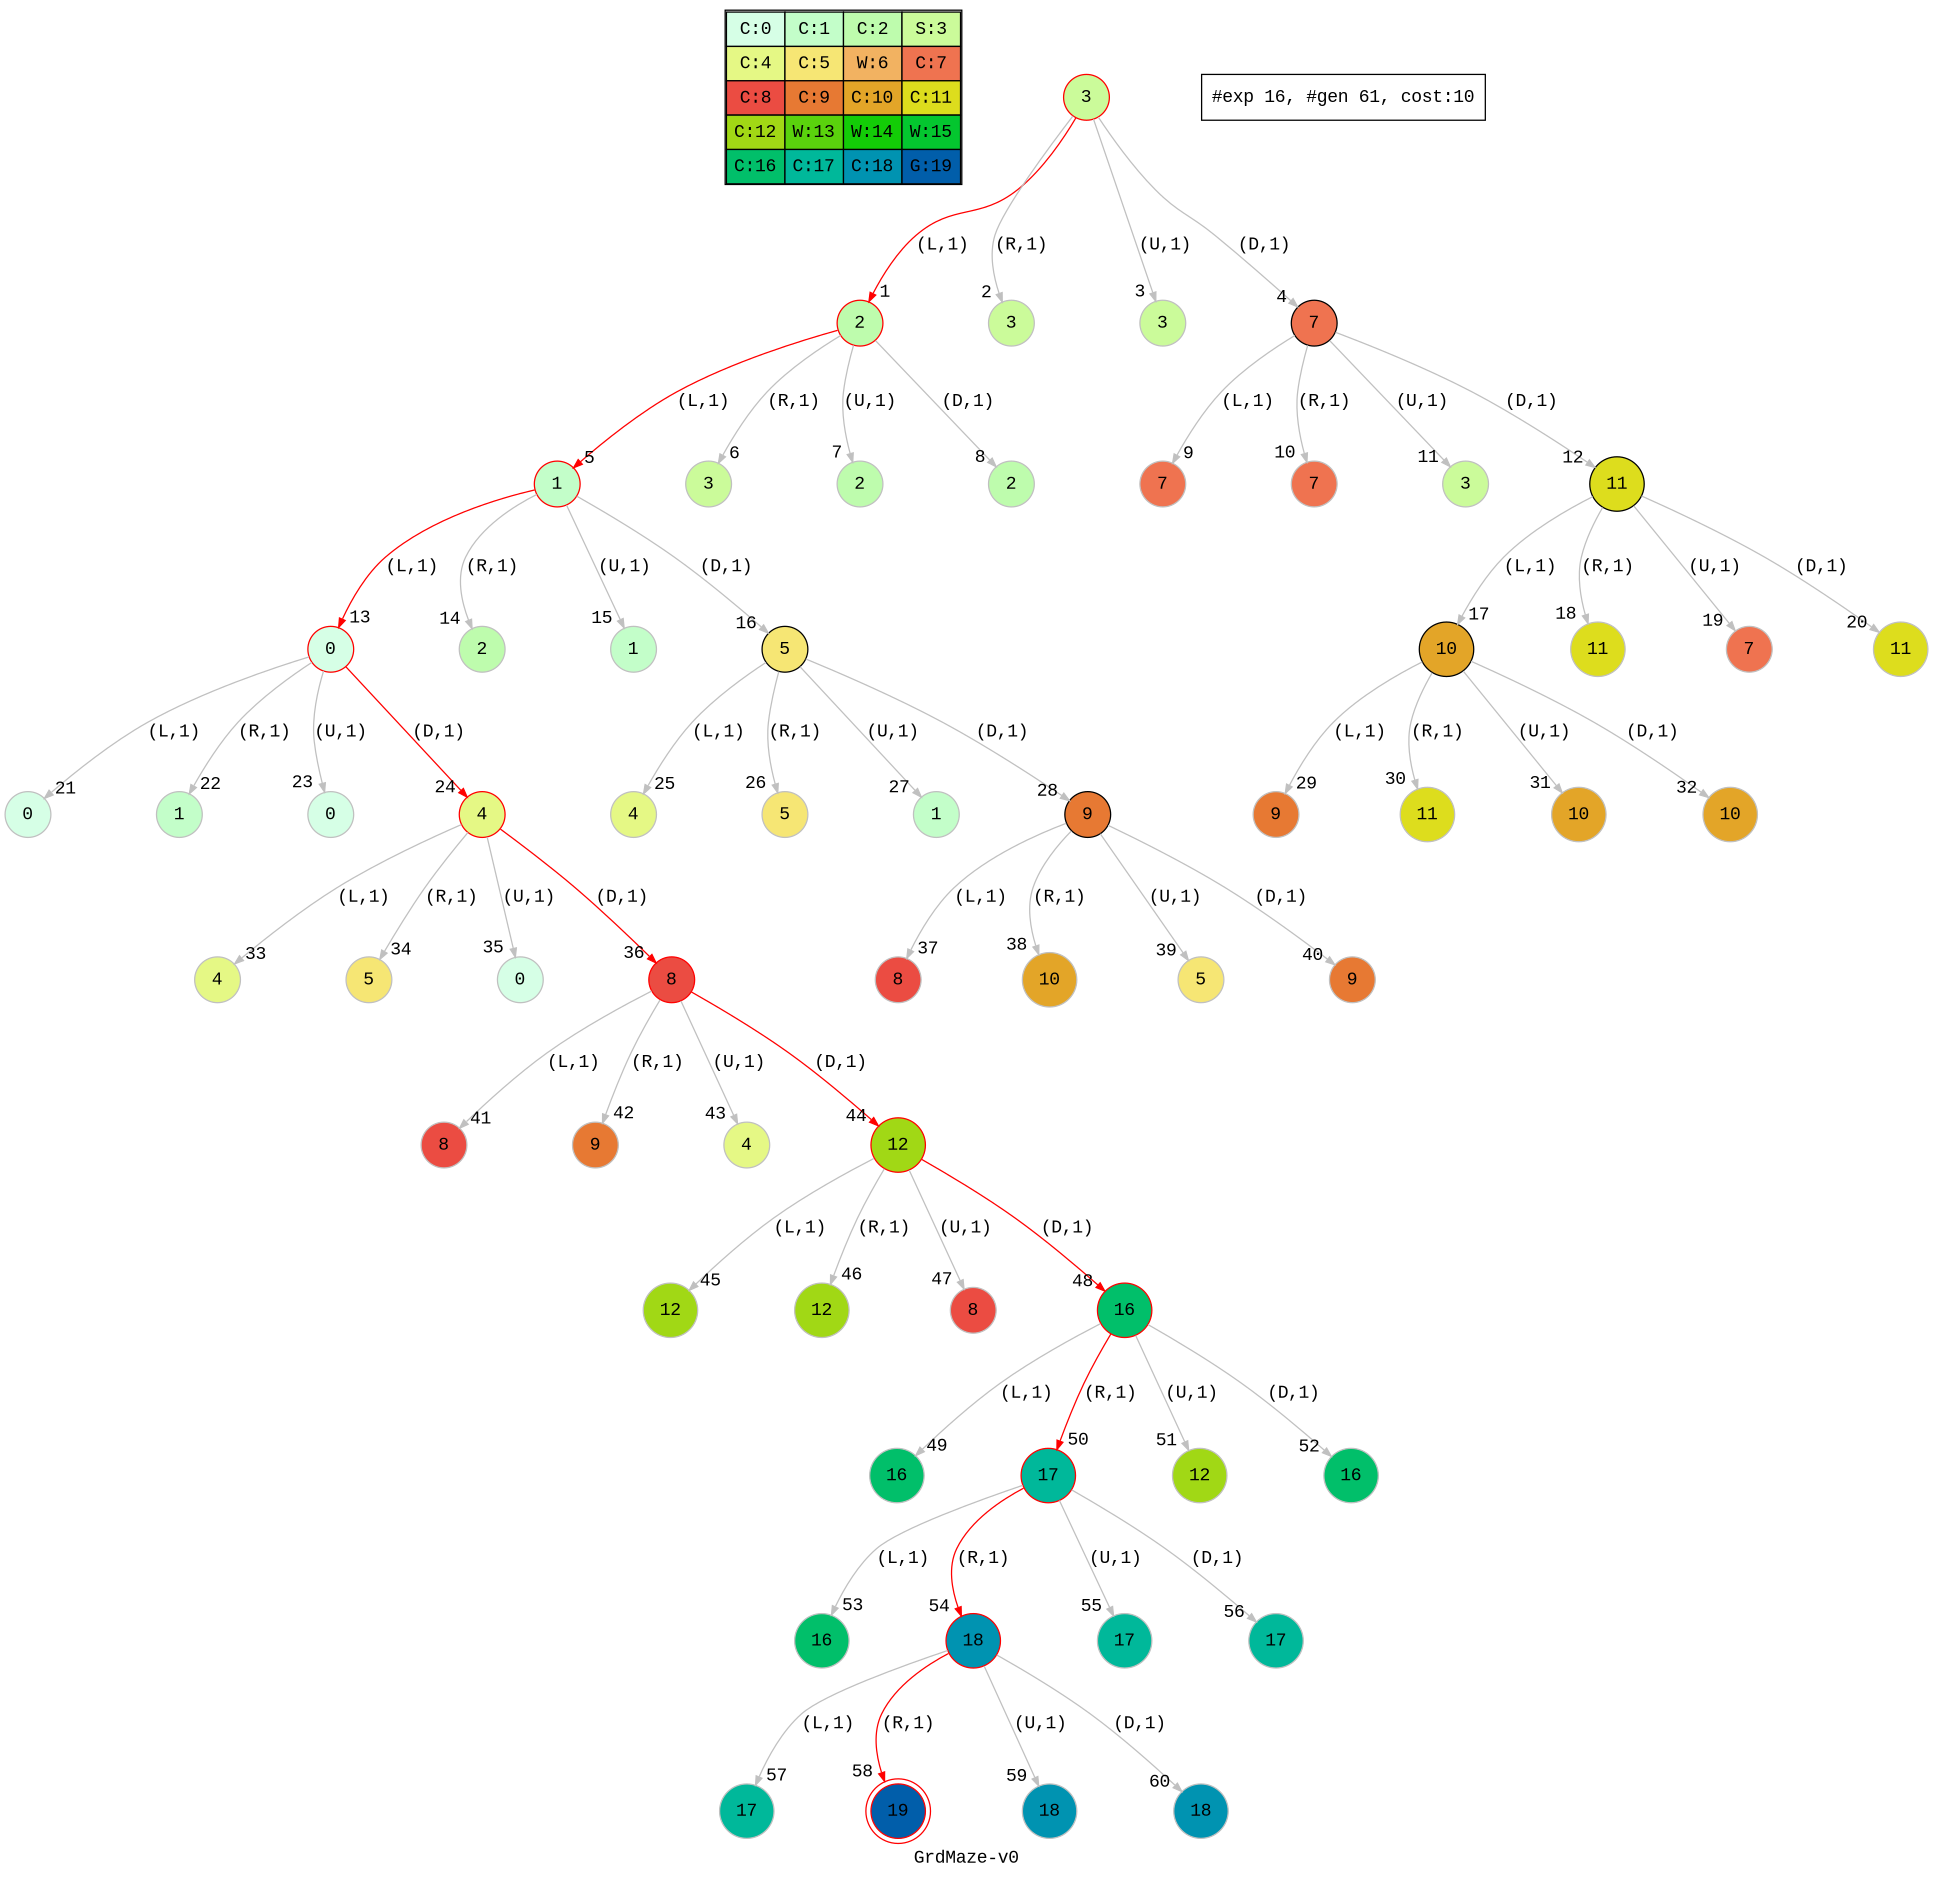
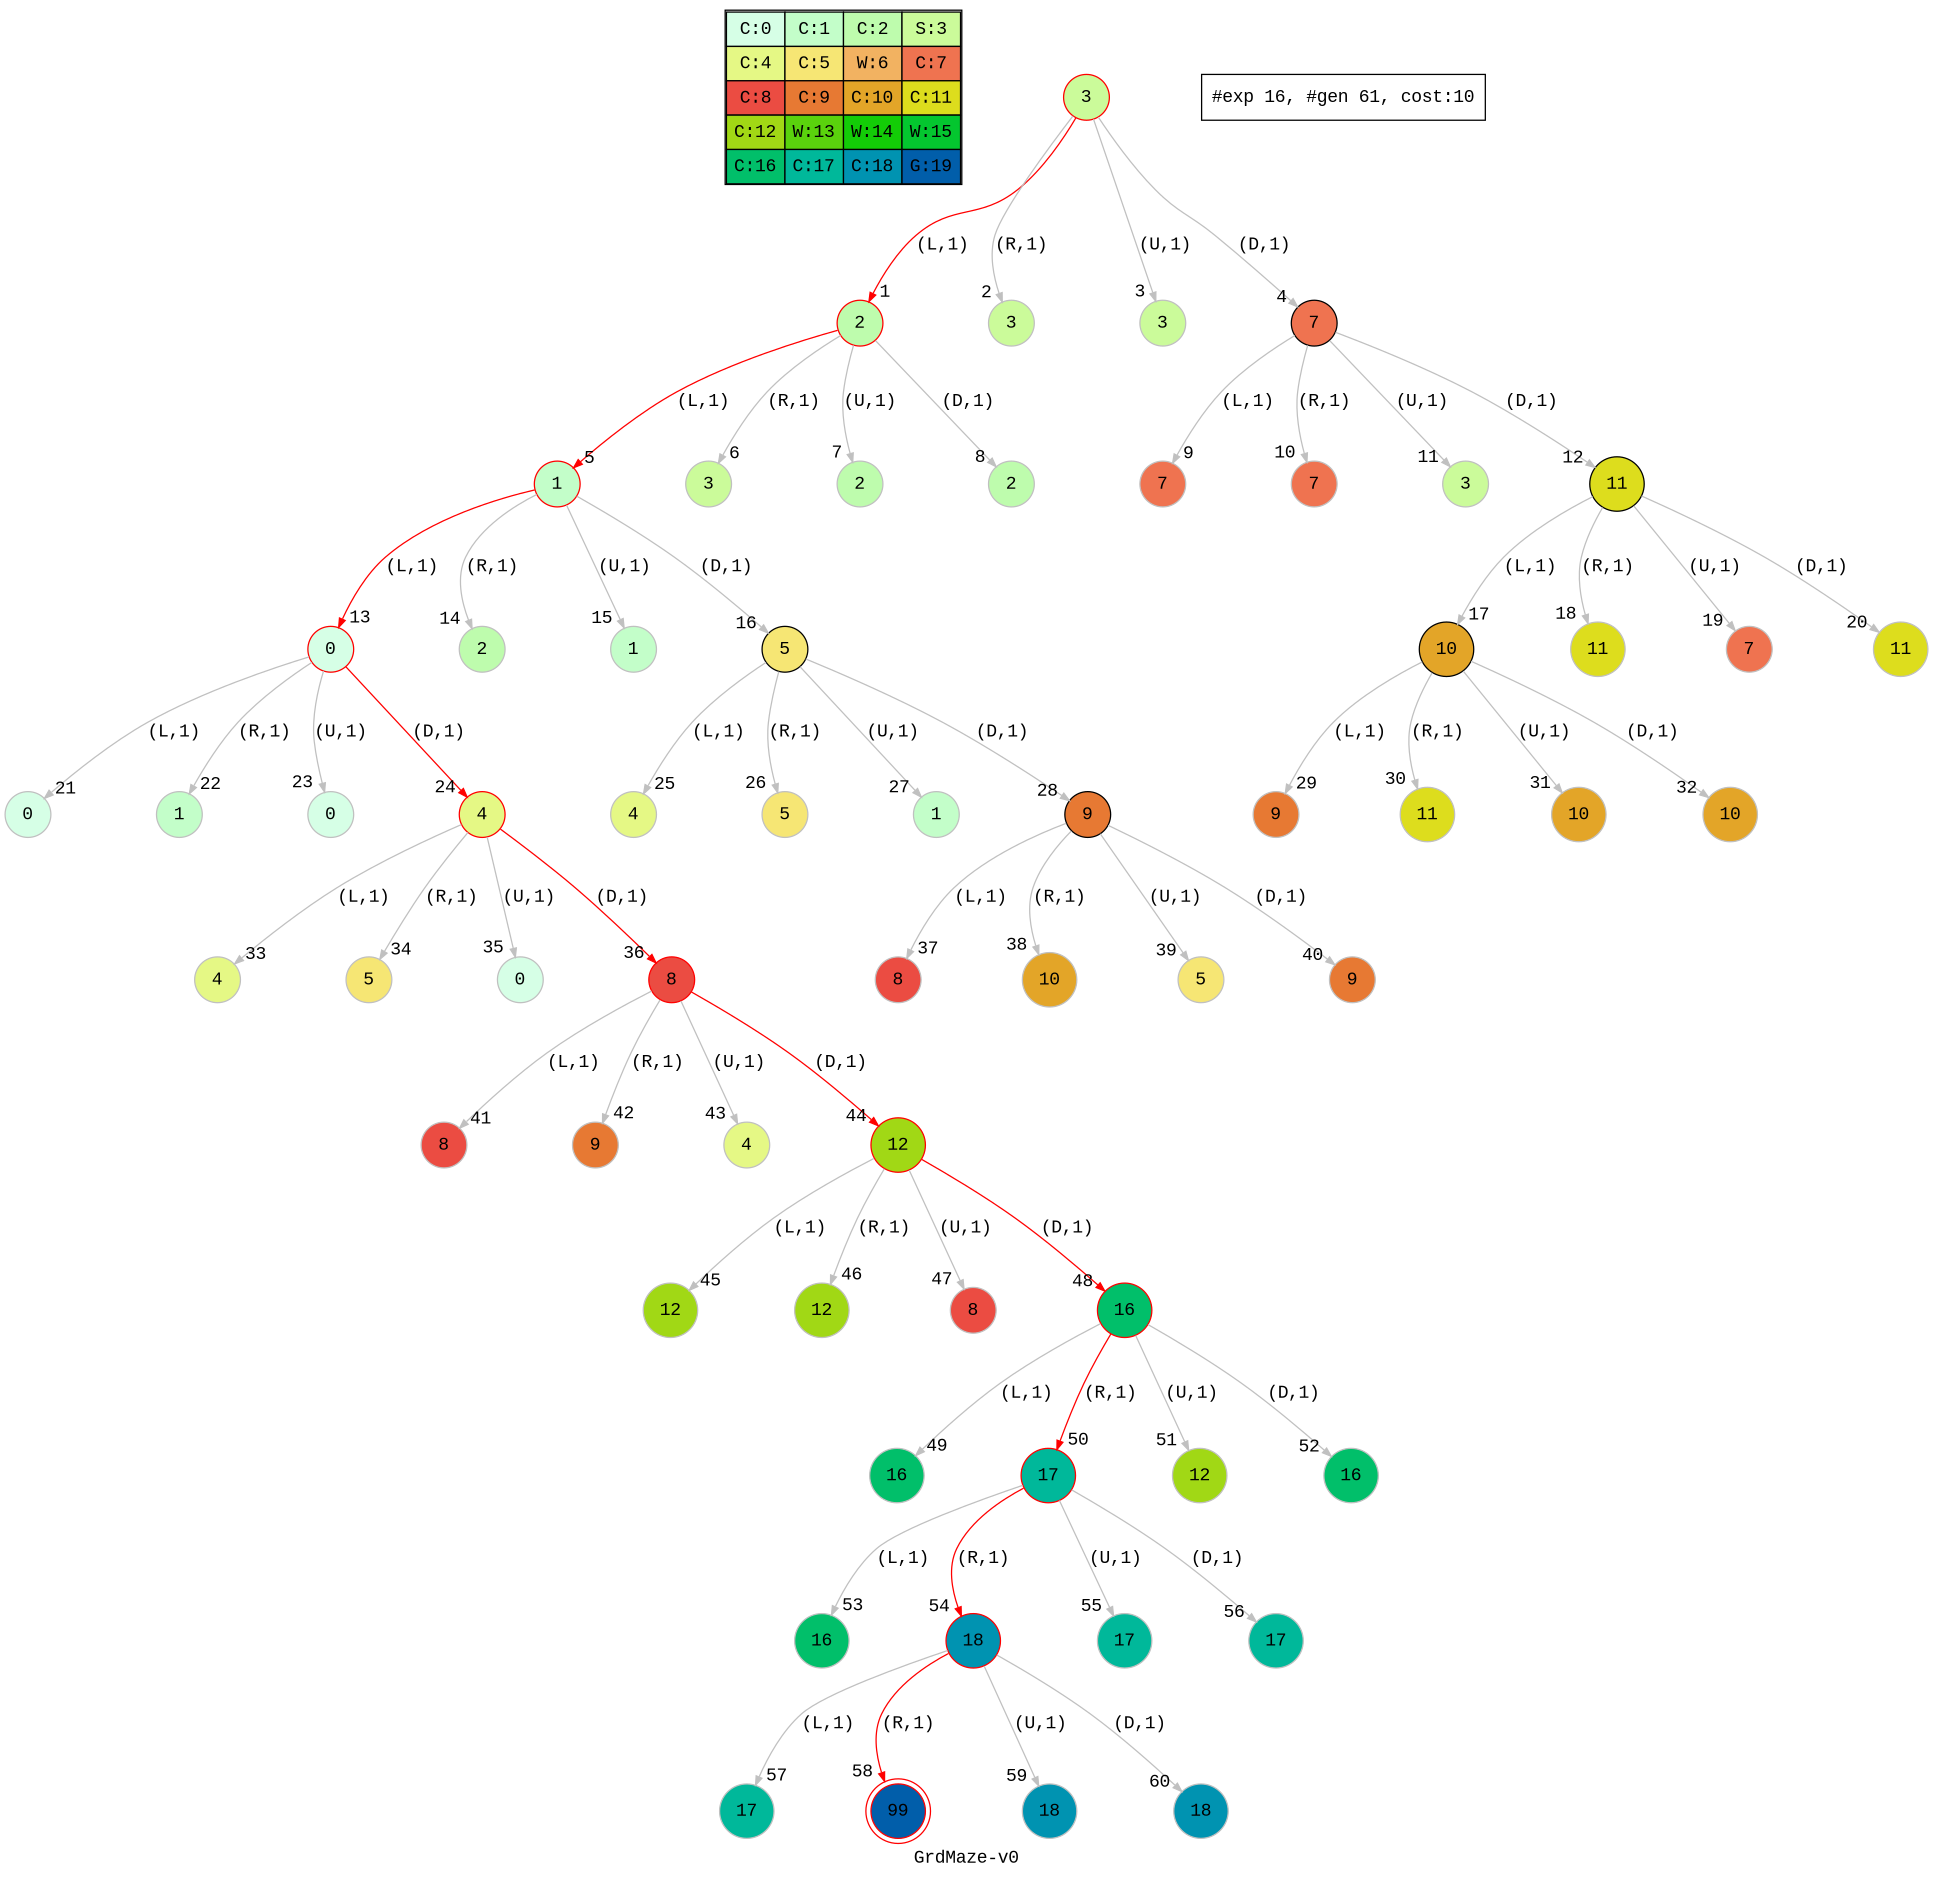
  digraph {
    label="GrdMaze-v0"
    nodesep=1
    ranksep=1
    fontname="Liberation Mono"
    node [shape=circle fontname="Liberation Mono" color=grey fillcolor="0.24901961 0.38410575 0.98063477 1.        " style=filled]
    edge [arrowsize=0.7 color=grey fontname="Liberation Mono"]
    n1 [label=<<table border="1" cellpadding="5" cellspacing="0" cellborder="1"><tr><td bgcolor="0.39803922 0.15947579 0.99679532 1.        ">C:0</td><td bgcolor="0.35098039 0.23194764 0.99315867 1.        ">C:1</td><td bgcolor="0.29607843 0.31486959 0.98720184 1.        ">C:2</td><td bgcolor="0.24901961 0.38410575 0.98063477 1.        ">S:3</td></tr><tr><td bgcolor="0.19411765 0.46220388 0.97128103 1.        ">C:4</td><td bgcolor="0.14705882 0.52643216 0.96182564 1.        ">C:5</td><td bgcolor="0.09215686 0.59770746 0.94913494 1.        ">W:6</td><td bgcolor="0.0372549  0.66454018 0.93467977 1.        ">C:7</td></tr><tr><td bgcolor="0.00980392 0.71791192 0.92090552 1.        ">C:8</td><td bgcolor="0.06470588 0.77520398 0.9032472  1.        ">C:9</td><td bgcolor="0.11176471 0.81974048 0.88677369 1.        ">C:10</td><td bgcolor="0.16666667 0.8660254  0.8660254  1.        ">C:11</td></tr><tr><td bgcolor="0.21372549 0.9005867  0.84695821 1.        ">C:12</td><td bgcolor="0.26862745 0.93467977 0.82325295 1.        ">W:13</td><td bgcolor="0.32352941 0.96182564 0.79801723 1.        ">W:14</td><td bgcolor="0.37058824 0.97940977 0.77520398 1.        ">W:15</td></tr><tr><td bgcolor="0.4254902  0.99315867 0.74725253 1.        ">C:16</td><td bgcolor="0.47254902 0.99907048 0.72218645 1.        ">C:17</td><td bgcolor="0.52745098 0.99907048 0.69169844 1.        ">C:18</td><td bgcolor="0.5745098  0.99315867 0.66454018 1.        ">G:19</td></tr></table>> shape=plaintext color="" fillcolor="" style=""]
    n2 [color=red label=3]
    n3 [color=red fillcolor="0.29607843 0.31486959 0.98720184 1.        " label=2]
    n4 [label=3]
    n5 [label=3]
    n6 [color=black fillcolor="0.0372549  0.66454018 0.93467977 1.        " label=7]
    n7 [color=red fillcolor="0.35098039 0.23194764 0.99315867 1.        " label=1]
    n8 [label=3]
    n9 [fillcolor="0.29607843 0.31486959 0.98720184 1.        " label=2]
    n10 [fillcolor="0.29607843 0.31486959 0.98720184 1.        " label=2]
    n11 [fillcolor="0.0372549  0.66454018 0.93467977 1.        " label=7]
    n12 [fillcolor="0.0372549  0.66454018 0.93467977 1.        " label=7]
    n13 [label=3]
    n14 [color=black fillcolor="0.16666667 0.8660254  0.8660254  1.        " label=11]
    n15 [color=red fillcolor="0.39803922 0.15947579 0.99679532 1.        " label=0]
    n16 [fillcolor="0.29607843 0.31486959 0.98720184 1.        " label=2]
    n17 [fillcolor="0.35098039 0.23194764 0.99315867 1.        " label=1]
    n18 [color=black fillcolor="0.14705882 0.52643216 0.96182564 1.        " label=5]
    n19 [color=black fillcolor="0.11176471 0.81974048 0.88677369 1.        " label=10]
    n20 [fillcolor="0.16666667 0.8660254  0.8660254  1.        " label=11]
    n21 [fillcolor="0.0372549  0.66454018 0.93467977 1.        " label=7]
    n22 [fillcolor="0.16666667 0.8660254  0.8660254  1.        " label=11]
    n23 [fillcolor="0.39803922 0.15947579 0.99679532 1.        " label=0]
    n24 [fillcolor="0.35098039 0.23194764 0.99315867 1.        " label=1]
    n25 [fillcolor="0.39803922 0.15947579 0.99679532 1.        " label=0]
    n26 [color=red fillcolor="0.19411765 0.46220388 0.97128103 1.        " label=4]
    n27 [fillcolor="0.19411765 0.46220388 0.97128103 1.        " label=4]
    n28 [fillcolor="0.14705882 0.52643216 0.96182564 1.        " label=5]
    n29 [fillcolor="0.35098039 0.23194764 0.99315867 1.        " label=1]
    n30 [color=black fillcolor="0.06470588 0.77520398 0.9032472  1.        " label=9]
    n31 [fillcolor="0.06470588 0.77520398 0.9032472  1.        " label=9]
    n32 [fillcolor="0.16666667 0.8660254  0.8660254  1.        " label=11]
    n33 [fillcolor="0.11176471 0.81974048 0.88677369 1.        " label=10]
    n34 [fillcolor="0.11176471 0.81974048 0.88677369 1.        " label=10]
    n35 [fillcolor="0.19411765 0.46220388 0.97128103 1.        " label=4]
    n36 [fillcolor="0.14705882 0.52643216 0.96182564 1.        " label=5]
    n37 [fillcolor="0.39803922 0.15947579 0.99679532 1.        " label=0]
    n38 [color=red fillcolor="0.00980392 0.71791192 0.92090552 1.        " label=8]
    n39 [fillcolor="0.00980392 0.71791192 0.92090552 1.        " label=8]
    n40 [fillcolor="0.11176471 0.81974048 0.88677369 1.        " label=10]
    n41 [fillcolor="0.14705882 0.52643216 0.96182564 1.        " label=5]
    n42 [fillcolor="0.06470588 0.77520398 0.9032472  1.        " label=9]
    n43 [fillcolor="0.00980392 0.71791192 0.92090552 1.        " label=8]
    n44 [fillcolor="0.06470588 0.77520398 0.9032472  1.        " label=9]
    n45 [fillcolor="0.19411765 0.46220388 0.97128103 1.        " label=4]
    n46 [color=red fillcolor="0.21372549 0.9005867  0.84695821 1.        " label=12]
    n47 [fillcolor="0.21372549 0.9005867  0.84695821 1.        " label=12]
    n48 [fillcolor="0.21372549 0.9005867  0.84695821 1.        " label=12]
    n49 [fillcolor="0.00980392 0.71791192 0.92090552 1.        " label=8]
    n50 [color=red fillcolor="0.4254902  0.99315867 0.74725253 1.        " label=16]
    n51 [fillcolor="0.4254902  0.99315867 0.74725253 1.        " label=16]
    n52 [color=red fillcolor="0.47254902 0.99907048 0.72218645 1.        " label=17]
    n53 [fillcolor="0.21372549 0.9005867  0.84695821 1.        " label=12]
    n54 [fillcolor="0.4254902  0.99315867 0.74725253 1.        " label=16]
    n55 [fillcolor="0.4254902  0.99315867 0.74725253 1.        " label=16]
    n56 [color=red fillcolor="0.52745098 0.99907048 0.69169844 1.        " label=18]
    n57 [fillcolor="0.47254902 0.99907048 0.72218645 1.        " label=17]
    n58 [fillcolor="0.47254902 0.99907048 0.72218645 1.        " label=17]
    n59 [fillcolor="0.47254902 0.99907048 0.72218645 1.        " label=17]
-   n60 [color=red fillcolor="0.5745098  0.99315867 0.66454018 1.        " label=19 peripheries=2]
+   n60 [color=red fillcolor="0.5745098  0.99315867 0.66454018 1.        " label=99 peripheries=2]
    n61 [fillcolor="0.52745098 0.99907048 0.69169844 1.        " label=18]
    n62 [fillcolor="0.52745098 0.99907048 0.69169844 1.        " label=18]
    "#exp 16, #gen 61, cost:10" [shape=box color="" fillcolor="" style=""]
    subgraph sub_1 {
      label=Map
      n1
    }
    n2 -> n3 [color=red headlabel=" 1 " label="(L,1)"]
    n2 -> n4 [headlabel=" 2 " label="(R,1)"]
    n2 -> n5 [headlabel=" 3 " label="(U,1)"]
    n2 -> n6 [headlabel=" 4 " label="(D,1)"]
    n3 -> n7 [color=red headlabel=" 5 " label="(L,1)"]
    n3 -> n8 [headlabel=" 6 " label="(R,1)"]
    n3 -> n9 [headlabel=" 7 " label="(U,1)"]
    n3 -> n10 [headlabel=" 8 " label="(D,1)"]
    n6 -> n11 [headlabel=" 9 " label="(L,1)"]
    n6 -> n12 [headlabel=" 10 " label="(R,1)"]
    n6 -> n13 [headlabel=" 11 " label="(U,1)"]
    n6 -> n14 [headlabel=" 12 " label="(D,1)"]
    n7 -> n15 [color=red headlabel=" 13 " label="(L,1)"]
    n7 -> n16 [headlabel=" 14 " label="(R,1)"]
    n7 -> n17 [headlabel=" 15 " label="(U,1)"]
    n7 -> n18 [headlabel=" 16 " label="(D,1)"]
    n14 -> n19 [headlabel=" 17 " label="(L,1)"]
    n14 -> n20 [headlabel=" 18 " label="(R,1)"]
    n14 -> n21 [headlabel=" 19 " label="(U,1)"]
    n14 -> n22 [headlabel=" 20 " label="(D,1)"]
    n15 -> n23 [headlabel=" 21 " label="(L,1)"]
    n15 -> n24 [headlabel=" 22 " label="(R,1)"]
    n15 -> n25 [headlabel=" 23 " label="(U,1)"]
    n15 -> n26 [color=red headlabel=" 24 " label="(D,1)"]
    n18 -> n27 [headlabel=" 25 " label="(L,1)"]
    n18 -> n28 [headlabel=" 26 " label="(R,1)"]
    n18 -> n29 [headlabel=" 27 " label="(U,1)"]
    n18 -> n30 [headlabel=" 28 " label="(D,1)"]
    n19 -> n31 [headlabel=" 29 " label="(L,1)"]
    n19 -> n32 [headlabel=" 30 " label="(R,1)"]
    n19 -> n33 [headlabel=" 31 " label="(U,1)"]
    n19 -> n34 [headlabel=" 32 " label="(D,1)"]
    n26 -> n35 [headlabel=" 33 " label="(L,1)"]
    n26 -> n36 [headlabel=" 34 " label="(R,1)"]
    n26 -> n37 [headlabel=" 35 " label="(U,1)"]
    n26 -> n38 [color=red headlabel=" 36 " label="(D,1)"]
    n30 -> n39 [headlabel=" 37 " label="(L,1)"]
    n30 -> n40 [headlabel=" 38 " label="(R,1)"]
    n30 -> n41 [headlabel=" 39 " label="(U,1)"]
    n30 -> n42 [headlabel=" 40 " label="(D,1)"]
    n38 -> n43 [headlabel=" 41 " label="(L,1)"]
    n38 -> n44 [headlabel=" 42 " label="(R,1)"]
    n38 -> n45 [headlabel=" 43 " label="(U,1)"]
    n38 -> n46 [color=red headlabel=" 44 " label="(D,1)"]
    n46 -> n47 [headlabel=" 45 " label="(L,1)"]
    n46 -> n48 [headlabel=" 46 " label="(R,1)"]
    n46 -> n49 [headlabel=" 47 " label="(U,1)"]
    n46 -> n50 [color=red headlabel=" 48 " label="(D,1)"]
    n50 -> n51 [headlabel=" 49 " label="(L,1)"]
    n50 -> n52 [color=red headlabel=" 50 " label="(R,1)"]
    n50 -> n53 [headlabel=" 51 " label="(U,1)"]
    n50 -> n54 [headlabel=" 52 " label="(D,1)"]
    n52 -> n55 [headlabel=" 53 " label="(L,1)"]
    n52 -> n56 [color=red headlabel=" 54 " label="(R,1)"]
    n52 -> n57 [headlabel=" 55 " label="(U,1)"]
    n52 -> n58 [headlabel=" 56 " label="(D,1)"]
    n56 -> n59 [headlabel=" 57 " label="(L,1)"]
    n56 -> n60 [color=red headlabel=" 58 " label="(R,1)"]
    n56 -> n61 [headlabel=" 59 " label="(U,1)"]
    n56 -> n62 [headlabel=" 60 " label="(D,1)"]
  }
